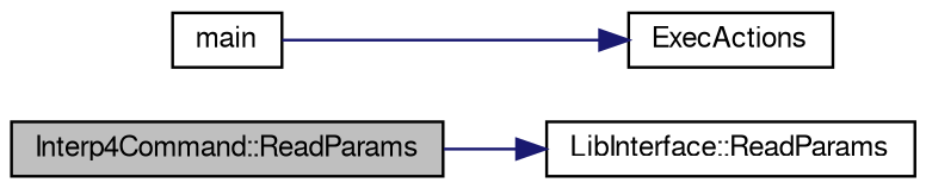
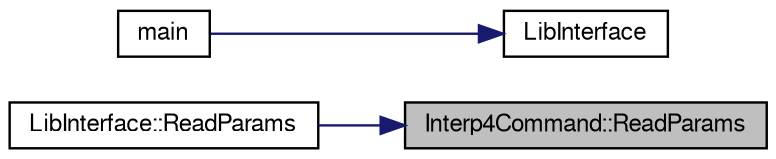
  digraph {
    rankdir=RL
    node [color=black fillcolor=white fontname=FreeSans fontsize=10 shape=record style=filled]
    edge [color=midnightblue dir=back fontname=FreeSans fontsize=10 labelfontname=FreeSans labelfontsize=10 style=solid]
    n1 [fillcolor=grey75 fontcolor=black height=0.2 label="Interp4Command::ReadParams" width=0.4]
    n2 [height=0.2 label="LibInterface::ReadParams" width=0.4]
-   n3 [height=0.2 label=ExecActions width=0.4]
+   n3 [height=0.2 label=LibInterface width=0.4]
    n4 [height=0.2 label=main width=0.4]
-   n2 -> n1
+   n1 -> n2
    n3 -> n4
  }
